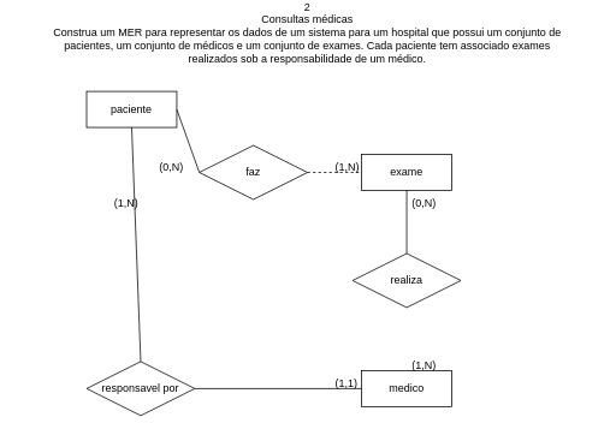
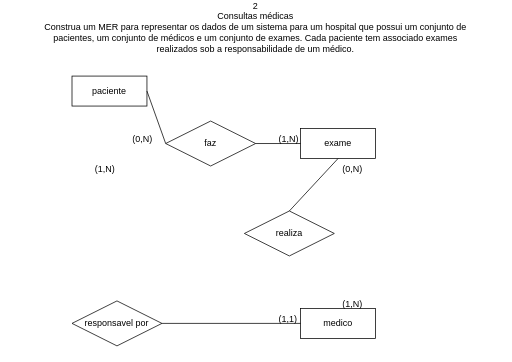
  <mxCell id="0" />
  <mxCell id="1" parent="0" />
  <mxCell id="2" value="&lt;div&gt;2&lt;br&gt;&lt;/div&gt;&lt;div&gt;Consultas médicas&lt;/div&gt;&lt;span dir=&quot;ltr&quot; role=&quot;presentation&quot; style=&quot;left: 14.22%; top: 62.21%; font-size: calc(var(--scale-factor)*11.00px); font-family: sans-serif; transform: scaleX(0.921);&quot;&gt;Construa um MER para representar os dados de um sistema para um hospital que possui um conjunto de&lt;/span&gt;&lt;br role=&quot;presentation&quot;&gt;&lt;span dir=&quot;ltr&quot; role=&quot;presentation&quot; style=&quot;left: 14.22%; top: 63.99%; font-size: calc(var(--scale-factor)*11.00px); font-family: sans-serif; transform: scaleX(0.961);&quot;&gt;pacientes, um conjunto de médicos e um conjunto de exames. Cada paciente tem associado exames&lt;/span&gt;&lt;br role=&quot;presentation&quot;&gt;&lt;span dir=&quot;ltr&quot; role=&quot;presentation&quot; style=&quot;left: 14.22%; top: 65.77%; font-size: calc(var(--scale-factor)*11.00px); font-family: sans-serif; transform: scaleX(0.886);&quot;&gt;realizados sob a responsabilidade de um médico.&lt;/span&gt;" style="text;html=1;strokeColor=none;fillColor=none;align=center;verticalAlign=middle;whiteSpace=wrap;rounded=0;" vertex="1" parent="1"><mxGeometry x="20" y="20" width="640" height="30" as="geometry" /></mxCell>
  <mxCell id="3" value="exame" style="whiteSpace=wrap;html=1;align=center;" vertex="1" parent="1"><mxGeometry x="400" y="170" width="100" height="40" as="geometry" /></mxCell>
  <mxCell id="4" value="paciente" style="whiteSpace=wrap;html=1;align=center;" vertex="1" parent="1"><mxGeometry x="95" y="100" width="100" height="40" as="geometry" /></mxCell>
  <mxCell id="5" value="medico" style="whiteSpace=wrap;html=1;align=center;" vertex="1" parent="1"><mxGeometry x="400" y="410" width="100" height="40" as="geometry" /></mxCell>
- <mxCell id="6" value="realiza" style="shape=rhombus;perimeter=rhombusPerimeter;whiteSpace=wrap;html=1;align=center;" vertex="1" parent="1"><mxGeometry x="390" y="280" width="120" height="60" as="geometry" /></mxCell>
+ <mxCell id="6" value="realiza" style="shape=rhombus;perimeter=rhombusPerimeter;whiteSpace=wrap;html=1;align=center;" vertex="1" parent="1"><mxGeometry x="325" y="280" width="120" height="60" as="geometry" /></mxCell>
  <mxCell id="7" value="faz" style="shape=rhombus;perimeter=rhombusPerimeter;whiteSpace=wrap;html=1;align=center;" vertex="1" parent="1"><mxGeometry x="220" y="160" width="120" height="60" as="geometry" /></mxCell>
  <mxCell id="8" value="" style="endArrow=none;html=1;rounded=0;exitX=0.5;exitY=1;exitDx=0;exitDy=0;entryX=0.5;entryY=0;entryDx=0;entryDy=0;" edge="1" parent="1" source="3" target="6"><mxGeometry relative="1" as="geometry"><mxPoint x="280" y="320" as="sourcePoint" /><mxPoint x="440" y="320" as="targetPoint" /></mxGeometry></mxCell>
- <mxCell id="9" value="" style="endArrow=none;html=1;rounded=0;exitX=1;exitY=0.5;exitDx=0;exitDy=0;entryX=0;entryY=0.5;entryDx=0;entryDy=0;dashed=1;" edge="1" parent="1" source="7" target="3"><mxGeometry relative="1" as="geometry"><mxPoint x="280" y="320" as="sourcePoint" /><mxPoint x="440" y="320" as="targetPoint" /></mxGeometry></mxCell>
+ <mxCell id="9" value="" style="endArrow=none;html=1;rounded=0;exitX=1;exitY=0.5;exitDx=0;exitDy=0;entryX=0;entryY=0.5;entryDx=0;entryDy=0;" edge="1" parent="1" source="7" target="3"><mxGeometry relative="1" as="geometry"><mxPoint x="280" y="320" as="sourcePoint" /><mxPoint x="440" y="320" as="targetPoint" /></mxGeometry></mxCell>
  <mxCell id="10" value="" style="endArrow=none;html=1;rounded=0;exitX=1;exitY=0.5;exitDx=0;exitDy=0;entryX=0;entryY=0.5;entryDx=0;entryDy=0;" edge="1" parent="1" source="4" target="7"><mxGeometry relative="1" as="geometry"><mxPoint x="280" y="320" as="sourcePoint" /><mxPoint x="440" y="320" as="targetPoint" /></mxGeometry></mxCell>
  <mxCell id="11" value="responsavel por" style="shape=rhombus;perimeter=rhombusPerimeter;whiteSpace=wrap;html=1;align=center;" vertex="1" parent="1"><mxGeometry x="95" y="400" width="120" height="60" as="geometry" /></mxCell>
- <mxCell id="12" value="" style="endArrow=none;html=1;rounded=0;exitX=0.5;exitY=1;exitDx=0;exitDy=0;entryX=0.5;entryY=0;entryDx=0;entryDy=0;" edge="1" parent="1" source="4" target="11"><mxGeometry relative="1" as="geometry"><mxPoint x="280" y="320" as="sourcePoint" /><mxPoint x="440" y="320" as="targetPoint" /></mxGeometry></mxCell>
  <mxCell id="13" value="" style="endArrow=none;html=1;rounded=0;exitX=1;exitY=0.5;exitDx=0;exitDy=0;entryX=0;entryY=0.5;entryDx=0;entryDy=0;" edge="1" parent="1" source="11" target="5"><mxGeometry relative="1" as="geometry"><mxPoint x="280" y="320" as="sourcePoint" /><mxPoint x="440" y="320" as="targetPoint" /></mxGeometry></mxCell>
  <mxCell id="14" value="(1,N)" style="text;strokeColor=none;fillColor=none;spacingLeft=4;spacingRight=4;overflow=hidden;rotatable=0;points=[[0,0.5],[1,0.5]];portConstraint=eastwest;fontSize=12;whiteSpace=wrap;html=1;" vertex="1" parent="1"><mxGeometry x="365" y="170" width="40" height="30" as="geometry" /></mxCell>
  <mxCell id="15" value="(0,N)" style="text;strokeColor=none;fillColor=none;spacingLeft=4;spacingRight=4;overflow=hidden;rotatable=0;points=[[0,0.5],[1,0.5]];portConstraint=eastwest;fontSize=12;whiteSpace=wrap;html=1;" vertex="1" parent="1"><mxGeometry x="170" y="170" width="40" height="30" as="geometry" /></mxCell>
  <mxCell id="16" value="(1,N)" style="text;strokeColor=none;fillColor=none;spacingLeft=4;spacingRight=4;overflow=hidden;rotatable=0;points=[[0,0.5],[1,0.5]];portConstraint=eastwest;fontSize=12;whiteSpace=wrap;html=1;" vertex="1" parent="1"><mxGeometry x="120" y="210" width="40" height="30" as="geometry" /></mxCell>
  <mxCell id="17" value="(1,1)" style="text;strokeColor=none;fillColor=none;spacingLeft=4;spacingRight=4;overflow=hidden;rotatable=0;points=[[0,0.5],[1,0.5]];portConstraint=eastwest;fontSize=12;whiteSpace=wrap;html=1;" vertex="1" parent="1"><mxGeometry x="365" y="410" width="40" height="30" as="geometry" /></mxCell>
  <mxCell id="18" value="(1,N)" style="text;strokeColor=none;fillColor=none;spacingLeft=4;spacingRight=4;overflow=hidden;rotatable=0;points=[[0,0.5],[1,0.5]];portConstraint=eastwest;fontSize=12;whiteSpace=wrap;html=1;" vertex="1" parent="1"><mxGeometry x="450" y="390" width="40" height="30" as="geometry" /></mxCell>
  <mxCell id="19" value="(0,N)" style="text;strokeColor=none;fillColor=none;spacingLeft=4;spacingRight=4;overflow=hidden;rotatable=0;points=[[0,0.5],[1,0.5]];portConstraint=eastwest;fontSize=12;whiteSpace=wrap;html=1;" vertex="1" parent="1"><mxGeometry x="450" y="210" width="40" height="30" as="geometry" /></mxCell>
